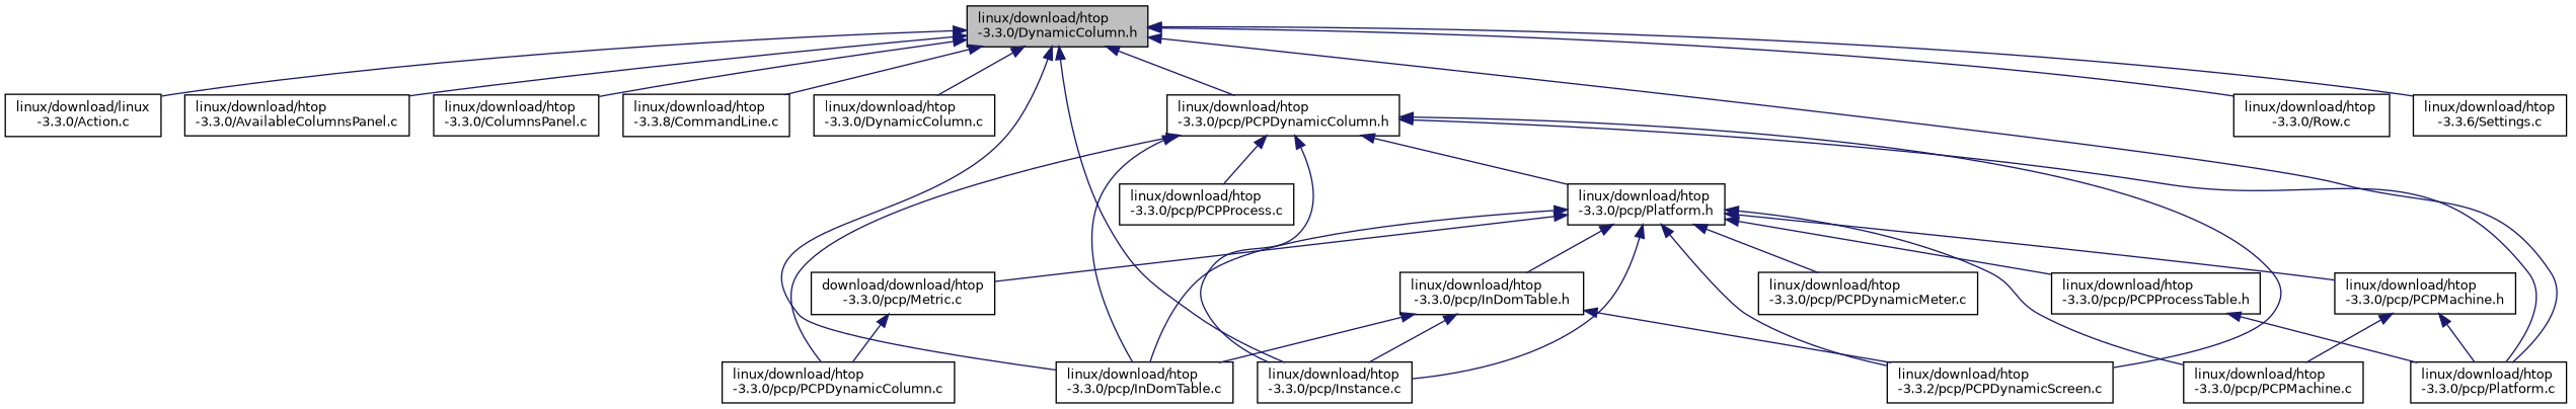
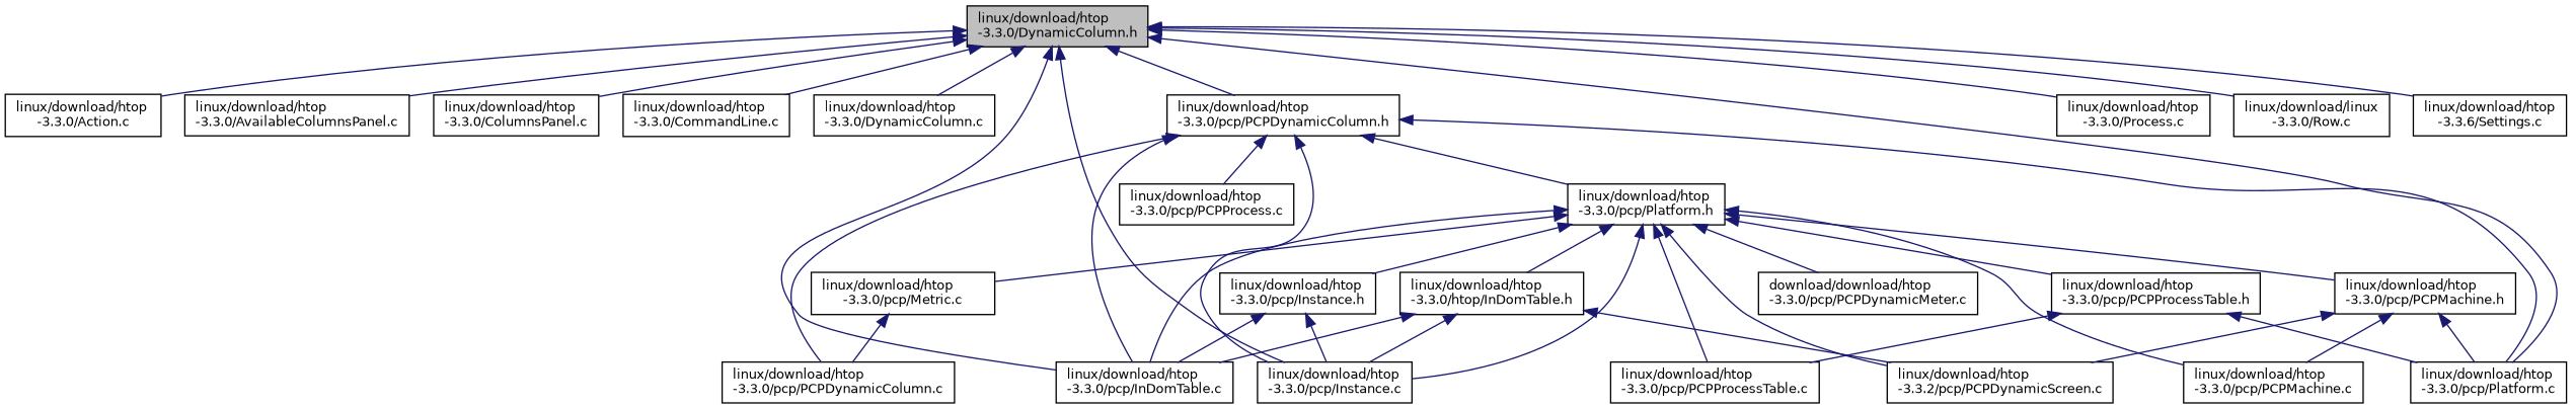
  digraph {
    node [color=black fillcolor=white fontname=Helvetica fontsize=10 shape=record style=filled]
    edge [color=midnightblue dir=back fontname=Helvetica fontsize=10 labelfontname=Helvetica labelfontsize=10 style=solid]
    n1 [fillcolor=grey75 fontcolor=black height=0.2 label="linux/download/htop\l-3.3.0/DynamicColumn.h" width=0.4]
-   n2 [height=0.2 label="linux/download/linux\l-3.3.0/Action.c" width=0.4]
+   n2 [height=0.2 label="linux/download/htop\l-3.3.0/Action.c" width=0.4]
    n3 [height=0.2 label="linux/download/htop\l-3.3.0/AvailableColumnsPanel.c" width=0.4]
    n4 [height=0.2 label="linux/download/htop\l-3.3.0/ColumnsPanel.c" width=0.4]
-   n5 [height=0.2 label="linux/download/htop\l-3.3.8/CommandLine.c" width=0.4]
+   n5 [height=0.2 label="linux/download/htop\l-3.3.0/CommandLine.c" width=0.4]
    n6 [height=0.2 label="linux/download/htop\l-3.3.0/DynamicColumn.c" width=0.4]
    n7 [height=0.2 label="linux/download/htop\l-3.3.0/pcp/InDomTable.c" width=0.4]
    n8 [height=0.2 label="linux/download/htop\l-3.3.0/pcp/Instance.c" width=0.4]
    n9 [height=0.2 label="linux/download/htop\l-3.3.0/pcp/PCPDynamicColumn.h" width=0.4]
    n10 [height=0.2 label="linux/download/htop\l-3.3.0/pcp/Platform.c" width=0.4]
-   n12 [height=0.2 label="linux/download/htop\l-3.3.0/Row.c" width=0.4]
+   n11 [height=0.2 label="linux/download/htop\l-3.3.0/Process.c" width=0.4]
+   n12 [height=0.2 label="linux/download/linux\l-3.3.0/Row.c" width=0.4]
    n13 [height=0.2 label="linux/download/htop\l-3.3.6/Settings.c" width=0.4]
    n14 [height=0.2 label="linux/download/htop\l-3.3.0/pcp/Platform.h" width=0.4]
    n15 [height=0.2 label="linux/download/htop\l-3.3.2/pcp/PCPDynamicScreen.c" width=0.4]
    n16 [height=0.2 label="linux/download/htop\l-3.3.0/pcp/PCPDynamicColumn.c" width=0.4]
    n17 [height=0.2 label="linux/download/htop\l-3.3.0/pcp/PCPProcess.c" width=0.4]
-   n18 [height=0.2 label="linux/download/htop\l-3.3.0/pcp/InDomTable.h" width=0.4]
-   n20 [height=0.2 label="download/download/htop\l-3.3.0/pcp/Metric.c" width=0.4]
-   n21 [height=0.2 label="linux/download/htop\l-3.3.0/pcp/PCPDynamicMeter.c" width=0.4]
+   n18 [height=0.2 label="linux/download/htop\l-3.3.0/htop/InDomTable.h" width=0.4]
+   n19 [height=0.2 label="linux/download/htop\l-3.3.0/pcp/Instance.h" width=0.4]
+   n20 [height=0.2 label="linux/download/htop\l-3.3.0/pcp/Metric.c" width=0.4]
+   n21 [height=0.2 label="download/download/htop\l-3.3.0/pcp/PCPDynamicMeter.c" width=0.4]
    n22 [height=0.2 label="linux/download/htop\l-3.3.0/pcp/PCPMachine.c" width=0.4]
    n23 [height=0.2 label="linux/download/htop\l-3.3.0/pcp/PCPMachine.h" width=0.4]
+   n24 [height=0.2 label="linux/download/htop\l-3.3.0/pcp/PCPProcessTable.c" width=0.4]
    n25 [height=0.2 label="linux/download/htop\l-3.3.0/pcp/PCPProcessTable.h" width=0.4]
    n1 -> n2
    n1 -> n3
    n1 -> n4
    n1 -> n5
    n1 -> n6
    n1 -> n7
    n1 -> n8
    n1 -> n9
    n1 -> n10
+   n1 -> n11
    n1 -> n12
    n1 -> n13
    n9 -> n7
    n9 -> n8
    n9 -> n10
    n9 -> n14
-   n9 -> n15
+   n23 -> n15
    n9 -> n16
    n9 -> n17
    n14 -> n7
    n14 -> n8
    n14 -> n15
    n14 -> n18
+   n14 -> n19
    n14 -> n20
    n14 -> n21
    n14 -> n22
    n14 -> n23
+   n14 -> n24
    n14 -> n25
    n18 -> n7
    n18 -> n8
    n18 -> n15
+   n19 -> n7
+   n19 -> n8
    n20 -> n16
    n23 -> n10
    n23 -> n22
    n25 -> n10
+   n25 -> n24
  }
